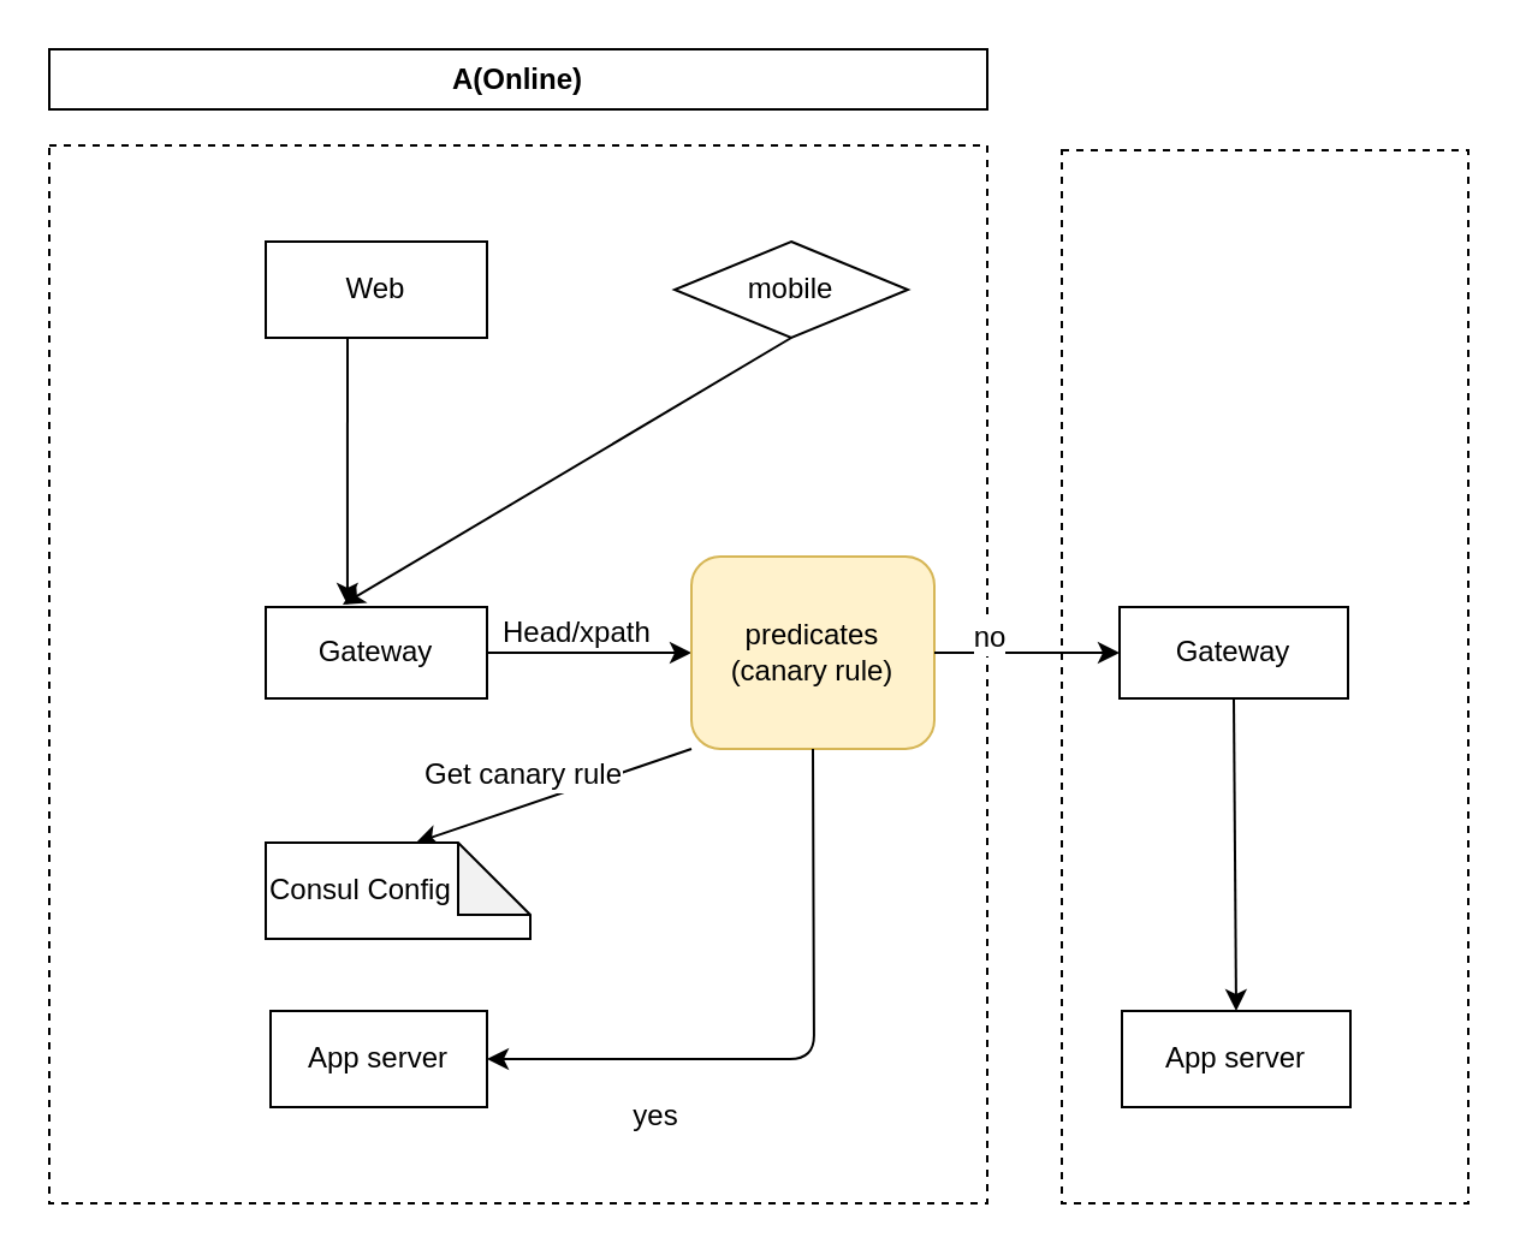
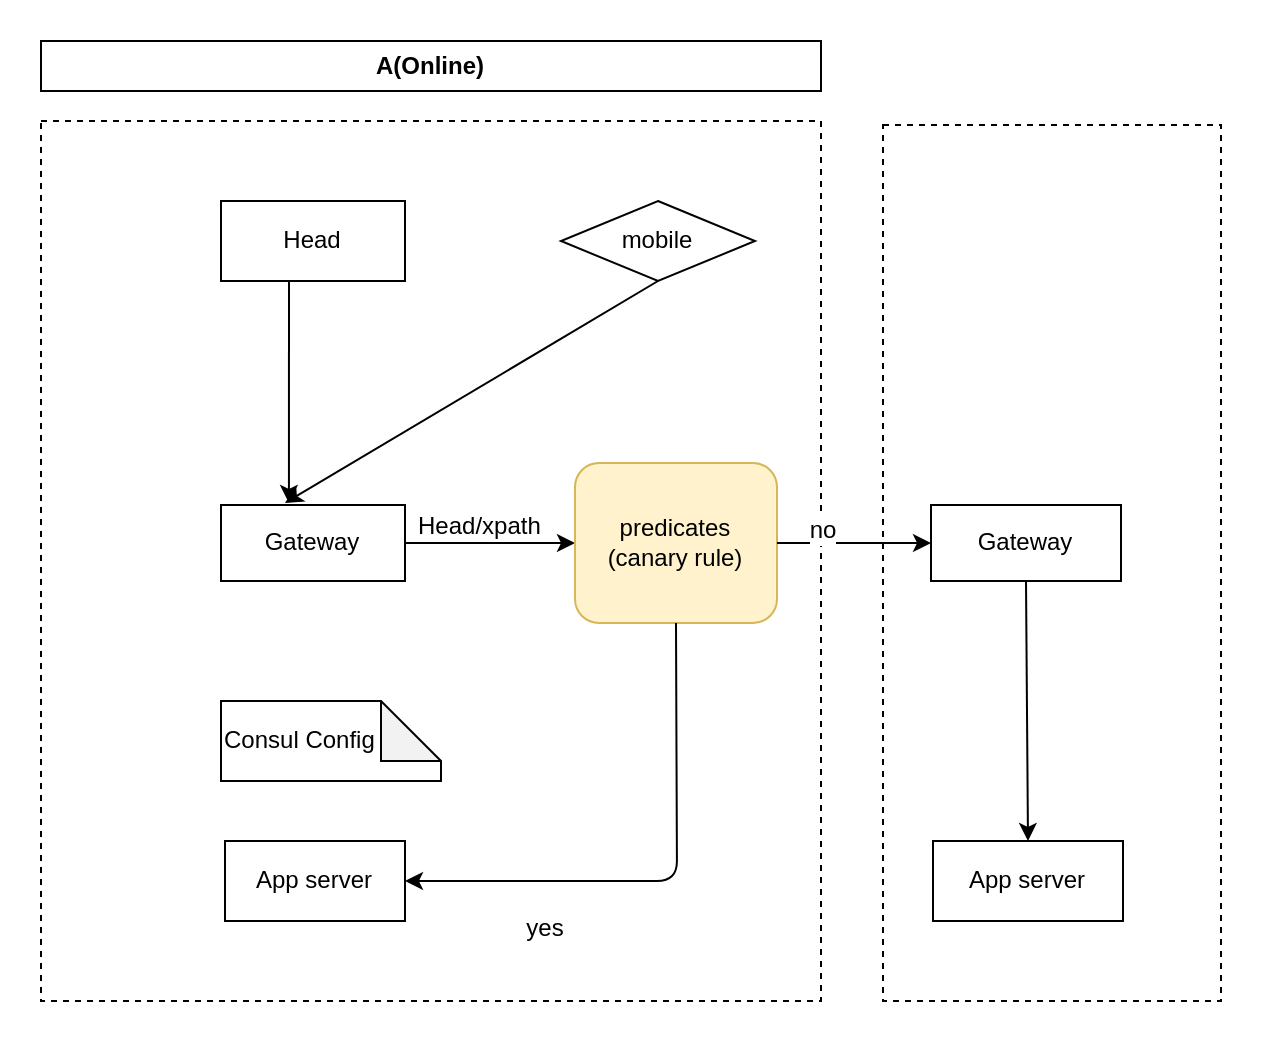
  <mxCell id="0" />
  <mxCell id="1" parent="0" />
  <mxCell id="2" value="" style="rounded=0;whiteSpace=wrap;html=1;dashed=1;" vertex="1" parent="1"><mxGeometry x="441" y="62" width="169" height="438" as="geometry" /></mxCell>
  <mxCell id="3" value="" style="rounded=0;whiteSpace=wrap;html=1;dashed=1;" vertex="1" parent="1"><mxGeometry x="20" y="60" width="390" height="440" as="geometry" /></mxCell>
  <mxCell id="4" value="Gateway" style="rounded=0;whiteSpace=wrap;html=1;horizontal=1;verticalAlign=middle;" vertex="1" parent="1"><mxGeometry x="110" y="252" width="92" height="38" as="geometry" /></mxCell>
  <mxCell id="5" style="edgeStyle=none;rounded=0;orthogonalLoop=1;jettySize=auto;html=1;exitX=0.5;exitY=1;exitDx=0;exitDy=0;entryX=0.5;entryY=0;entryDx=0;entryDy=0;" edge="1" parent="1" source="6" target="23"><mxGeometry relative="1" as="geometry" /></mxCell>
  <mxCell id="6" value="Gateway" style="rounded=0;whiteSpace=wrap;html=1;horizontal=1;verticalAlign=middle;" vertex="1" parent="1"><mxGeometry x="465" y="252" width="95" height="38" as="geometry" /></mxCell>
- <mxCell id="7" value="Web" style="rounded=0;whiteSpace=wrap;html=1;horizontal=1;verticalAlign=middle;" vertex="1" parent="1"><mxGeometry x="110" y="100" width="92" height="40" as="geometry" /></mxCell>
+ <mxCell id="7" value="Head" style="rounded=0;whiteSpace=wrap;html=1;horizontal=1;verticalAlign=middle;" vertex="1" parent="1"><mxGeometry x="110" y="100" width="92" height="40" as="geometry" /></mxCell>
  <mxCell id="8" value="mobile" style="rhombus;whiteSpace=wrap;html=1;horizontal=1;verticalAlign=middle;" vertex="1" parent="1"><mxGeometry x="280" y="100" width="97" height="40" as="geometry" /></mxCell>
  <mxCell id="9" value="" style="endArrow=classic;html=1;entryX=0.433;entryY=-0.017;entryDx=0;entryDy=0;entryPerimeter=0;horizontal=1;verticalAlign=middle;" edge="1" parent="1"><mxGeometry width="50" height="50" relative="1" as="geometry"><mxPoint x="144" y="140" as="sourcePoint" /><mxPoint x="143.96" y="250.98" as="targetPoint" /></mxGeometry></mxCell>
  <mxCell id="10" value="" style="endArrow=classic;html=1;exitX=0.5;exitY=1;exitDx=0;exitDy=0;horizontal=1;verticalAlign=middle;" edge="1" parent="1" source="8"><mxGeometry width="50" height="50" relative="1" as="geometry"><mxPoint x="348" y="212" as="sourcePoint" /><mxPoint x="142" y="251" as="targetPoint" /></mxGeometry></mxCell>
  <mxCell id="11" value="" style="endArrow=classic;html=1;exitX=1;exitY=0.5;exitDx=0;exitDy=0;horizontal=1;verticalAlign=middle;entryX=0;entryY=0.5;entryDx=0;entryDy=0;" edge="1" parent="1" source="4" target="14"><mxGeometry width="50" height="50" relative="1" as="geometry"><mxPoint x="208" y="322" as="sourcePoint" /><mxPoint x="288" y="282" as="targetPoint" /><Array as="points"><mxPoint x="280" y="271" /></Array></mxGeometry></mxCell>
- <mxCell id="12" style="edgeStyle=none;rounded=0;orthogonalLoop=1;jettySize=auto;html=1;exitX=0;exitY=1;exitDx=0;exitDy=0;entryX=0;entryY=0;entryDx=62.5;entryDy=0;entryPerimeter=0;" edge="1" parent="1" source="14" target="19"><mxGeometry relative="1" as="geometry" /></mxCell>
- <mxCell id="13" value="Get canary rule" style="text;html=1;resizable=0;points=[];align=center;verticalAlign=middle;labelBackgroundColor=#ffffff;" vertex="1" connectable="0" parent="12"><mxGeometry x="0.206" y="-3" relative="1" as="geometry"><mxPoint y="-10" as="offset" /></mxGeometry></mxCell>
  <mxCell id="14" value="predicates&lt;br&gt;(canary rule)" style="whiteSpace=wrap;html=1;horizontal=1;verticalAlign=middle;fillColor=#fff2cc;strokeColor=#d6b656;rounded=1;" vertex="1" parent="1"><mxGeometry x="287" y="231" width="101" height="80" as="geometry" /></mxCell>
  <mxCell id="15" value="" style="endArrow=classic;html=1;horizontal=1;verticalAlign=middle;entryX=0;entryY=0.5;entryDx=0;entryDy=0;" edge="1" parent="1" source="14" target="6"><mxGeometry width="50" height="50" relative="1" as="geometry"><mxPoint x="388" y="332" as="sourcePoint" /><mxPoint x="448" y="282" as="targetPoint" /></mxGeometry></mxCell>
  <mxCell id="16" value="no" style="text;html=1;resizable=0;points=[];align=center;verticalAlign=middle;labelBackgroundColor=#ffffff;horizontal=1;" vertex="1" connectable="0" parent="15"><mxGeometry x="-0.433" y="3" relative="1" as="geometry"><mxPoint y="-4" as="offset" /></mxGeometry></mxCell>
  <mxCell id="17" value="" style="endArrow=classic;html=1;exitX=0.5;exitY=1;exitDx=0;exitDy=0;horizontal=1;verticalAlign=middle;entryX=1;entryY=0.5;entryDx=0;entryDy=0;" edge="1" parent="1" source="14" target="21"><mxGeometry width="50" height="50" relative="1" as="geometry"><mxPoint x="322.5" y="322" as="sourcePoint" /><mxPoint x="338" y="380" as="targetPoint" /><Array as="points"><mxPoint x="338" y="440" /></Array></mxGeometry></mxCell>
  <mxCell id="18" value="yes" style="text;html=1;resizable=0;points=[];align=center;verticalAlign=middle;labelBackgroundColor=#ffffff;horizontal=1;" vertex="1" connectable="0" parent="17"><mxGeometry x="-0.132" y="-33" relative="1" as="geometry"><mxPoint x="-33" y="37" as="offset" /></mxGeometry></mxCell>
  <mxCell id="19" value="Consul Config" style="shape=note;whiteSpace=wrap;html=1;backgroundOutline=1;darkOpacity=0.05;align=left;" vertex="1" parent="1"><mxGeometry x="110" y="350" width="110" height="40" as="geometry" /></mxCell>
  <mxCell id="20" style="edgeStyle=none;rounded=0;orthogonalLoop=1;jettySize=auto;html=1;exitX=0;exitY=0;exitDx=62.5;exitDy=0;exitPerimeter=0;" edge="1" parent="1" source="19" target="19"><mxGeometry relative="1" as="geometry" /></mxCell>
  <mxCell id="21" value="App server" style="rounded=0;whiteSpace=wrap;html=1;" vertex="1" parent="1"><mxGeometry x="112" y="420" width="90" height="40" as="geometry" /></mxCell>
  <mxCell id="22" value="Head/xpath" style="text;html=1;resizable=0;points=[];autosize=1;align=left;verticalAlign=top;spacingTop=-4;" vertex="1" parent="1"><mxGeometry x="207" y="253" width="80" height="20" as="geometry" /></mxCell>
  <mxCell id="23" value="App server" style="rounded=0;whiteSpace=wrap;html=1;" vertex="1" parent="1"><mxGeometry x="466" y="420" width="95" height="40" as="geometry" /></mxCell>
  <mxCell id="24" value="&lt;b&gt;A(Online)&lt;/b&gt;" style="rounded=0;whiteSpace=wrap;html=1;" vertex="1" parent="1"><mxGeometry x="20" y="20" width="390" height="25" as="geometry" /></mxCell>
